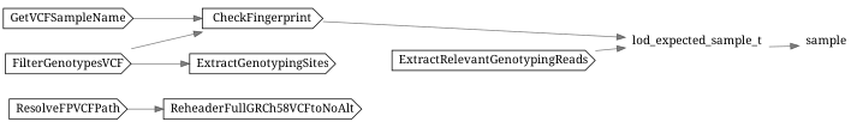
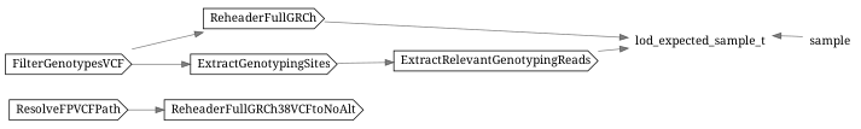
  digraph {
    compound=true
    fontname="Noto Serif"
    rankdir=LR
    node [fontname="Noto Serif" shape=cds]
    edge [color="#00000080" fontname="Noto Serif"]
    n1 [label=ResolveFPVCFPath]
-   n2 [label=ReheaderFullGRCh58VCFtoNoAlt]
-   n3 [label=GetVCFSampleName]
-   n4 [label=CheckFingerprint]
+   n2 [label=ReheaderFullGRCh38VCFtoNoAlt]
+   n4 [label=ReheaderFullGRCh]
    n5 [label=FilterGenotypesVCF]
    n6 [label=ExtractGenotypingSites]
    n7 [label=lod_expected_sample_t shape=plaintext]
    n8 [label=ExtractRelevantGenotypingReads]
    n9 [label=sample shape=plaintext]
    n1 -> n2
-   n3 -> n4
    n4 -> n7
    n5 -> n4
    n5 -> n6
-   n7 -> n9
+   n6 -> n8
+   n9 -> n7
    n8 -> n7
  }
